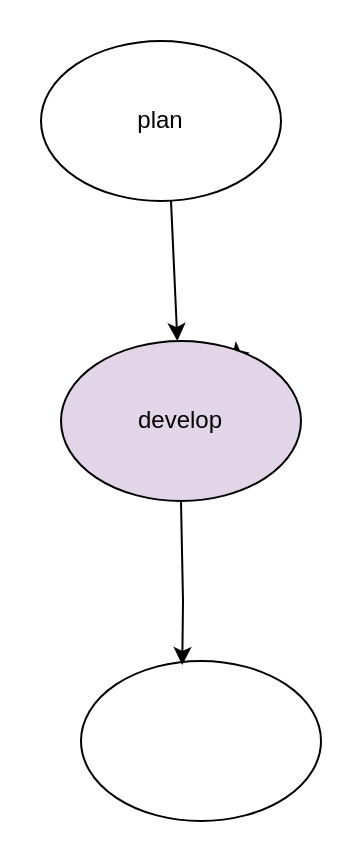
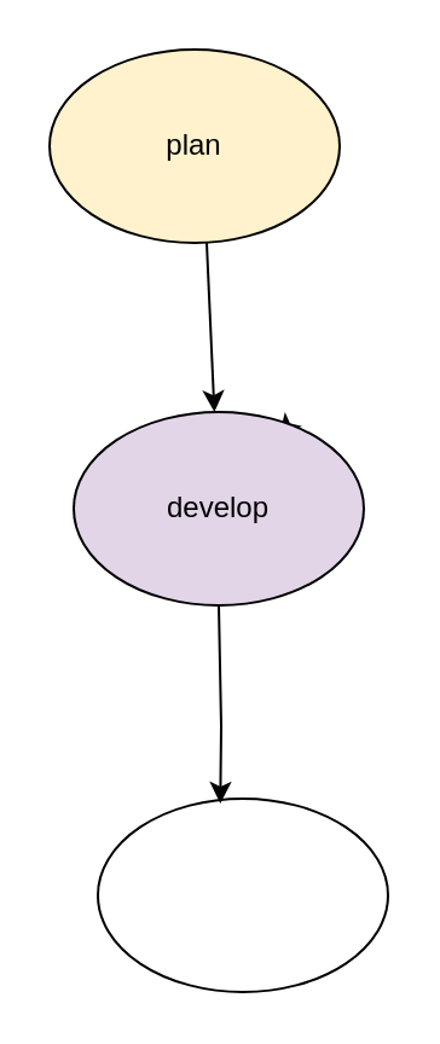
  <mxCell id="0" />
  <mxCell id="1" parent="0" />
- <mxCell id="2" value="plan" style="ellipse;whiteSpace=wrap;html=1;" vertex="1" parent="1"><mxGeometry x="20" y="20" width="120" height="80" as="geometry" /></mxCell>
+ <mxCell id="2" value="plan" style="ellipse;whiteSpace=wrap;html=1;fillColor=#fff2cc;" vertex="1" parent="1"><mxGeometry x="20" y="20" width="120" height="80" as="geometry" /></mxCell>
  <mxCell id="3" value="" style="ellipse;whiteSpace=wrap;html=1;" vertex="1" parent="1"><mxGeometry x="40" y="330" width="120" height="80" as="geometry" /></mxCell>
  <mxCell id="4" value="" style="endArrow=classic;html=1;rounded=0;" edge="1" parent="1" source="7"><mxGeometry width="50" height="50" relative="1" as="geometry"><mxPoint x="85" y="100" as="sourcePoint" /><mxPoint x="115" y="180" as="targetPoint" /></mxGeometry></mxCell>
  <mxCell id="5" value="" style="endArrow=classic;html=1;rounded=0;entryX=0.422;entryY=0.025;entryDx=0;entryDy=0;entryPerimeter=0;" edge="1" parent="1" target="3"><mxGeometry width="50" height="50" relative="1" as="geometry"><mxPoint x="90" y="250" as="sourcePoint" /><mxPoint x="140" y="260" as="targetPoint" /><Array as="points"><mxPoint x="91" y="300" /></Array></mxGeometry></mxCell>
  <mxCell id="6" value="" style="endArrow=classic;html=1;rounded=0;" edge="1" parent="1" target="7"><mxGeometry width="50" height="50" relative="1" as="geometry"><mxPoint x="85" y="100" as="sourcePoint" /><mxPoint x="115" y="180" as="targetPoint" /><Array as="points" /></mxGeometry></mxCell>
  <mxCell id="7" value="develop" style="ellipse;whiteSpace=wrap;html=1;fillColor=#e1d5e7;" vertex="1" parent="1"><mxGeometry x="30" y="170" width="120" height="80" as="geometry" /></mxCell>
